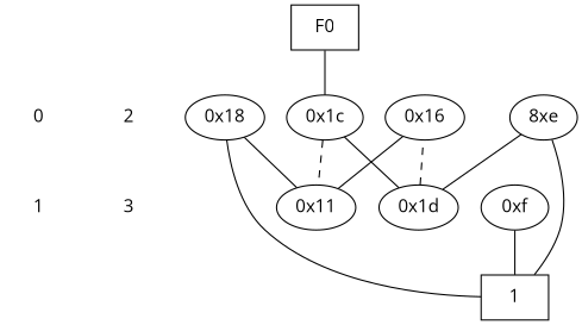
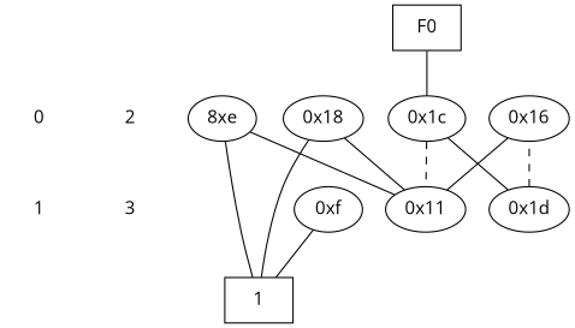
  digraph {
    fontname="Open Sans"
    node [fontname="Open Sans"]
    edge [dir=none fontname="Open Sans"]
    "CONST NODES" [shape=plaintext style=invis]
    " 0 " [shape=plaintext]
    " 1 " [shape=plaintext]
    " 2 " [shape=plaintext]
    " 3 " [shape=plaintext]
    F0 [shape=box]
    "0x1c"
    "0x11"
    "0x1d"
    n10 [label="8xe"]
    "0x16"
    "0x18"
    "0xf"
    n14 [label=1 shape=box]
    subgraph sub_1 {
      "CONST NODES"
      " 0 "
      " 1 "
      " 2 "
      " 3 "
    }
    subgraph sub_2 {
      rank=same
      F0
    }
    subgraph sub_3 {
      rank=same
      " 0 "
      "0x1c"
    }
    subgraph sub_4 {
      rank=same
      " 1 "
      "0x11"
      "0x1d"
    }
    subgraph sub_5 {
      rank=same
      " 2 "
      n10
      "0x16"
      "0x18"
    }
    subgraph sub_6 {
      rank=same
      " 3 "
      "0xf"
    }
    subgraph sub_7 {
      rank=same
      "CONST NODES"
      subgraph sub_8 {
        rank=same
        n14
      }
    }
    " 0 " -> " 1 " [style=invis]
    " 1 " -> " 2 " [style=invis]
    " 2 " -> " 3 " [style=invis]
    " 3 " -> "CONST NODES" [style=invis]
    F0 -> "0x1c" [style=solid]
    "0x1c" -> "0x11" [style=dashed]
    "0x1c" -> "0x1d"
    "0x11" -> "0x18" [style=solid]
-   "0x1d" -> n10
+   "0x11" -> n10
    "0x1d" -> "0x16" [style=dashed]
    n10 -> n14
    "0x16" -> "0x11"
    "0x18" -> n14
    "0xf" -> n14
  }
